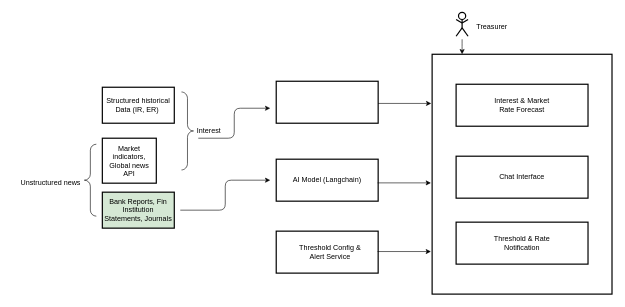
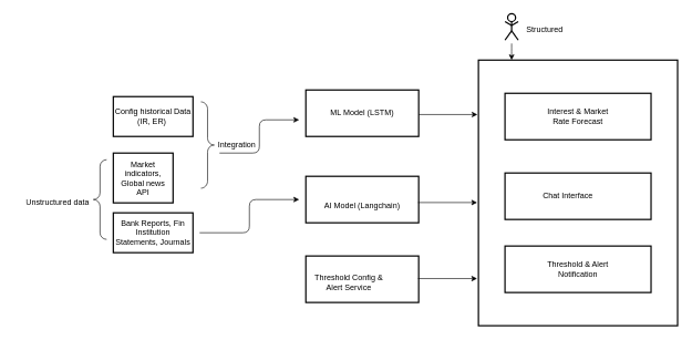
  <mxCell id="0" />
  <mxCell id="1" parent="0" />
  <mxCell id="2" value="" style="rounded=0;whiteSpace=wrap;html=1;strokeWidth=2;" vertex="1" parent="1"><mxGeometry x="720" y="90" width="300" height="400" as="geometry" /></mxCell>
  <mxCell id="3" value="" style="rounded=0;whiteSpace=wrap;html=1;strokeWidth=2;" vertex="1" parent="1"><mxGeometry x="760" y="140" width="220" height="70" as="geometry" /></mxCell>
  <mxCell id="4" value="" style="rounded=0;whiteSpace=wrap;html=1;strokeWidth=2;" vertex="1" parent="1"><mxGeometry x="760" y="260" width="220" height="70" as="geometry" /></mxCell>
  <mxCell id="5" value="" style="rounded=0;whiteSpace=wrap;html=1;strokeWidth=2;" vertex="1" parent="1"><mxGeometry x="760" y="370" width="220" height="70" as="geometry" /></mxCell>
  <mxCell id="6" value="" style="rounded=0;whiteSpace=wrap;html=1;strokeWidth=2;" vertex="1" parent="1"><mxGeometry x="460" y="135" width="170" height="70" as="geometry" /></mxCell>
  <mxCell id="7" value="" style="rounded=0;whiteSpace=wrap;html=1;strokeWidth=2;" vertex="1" parent="1"><mxGeometry x="460" y="265" width="170" height="70" as="geometry" /></mxCell>
  <mxCell id="8" value="" style="rounded=0;whiteSpace=wrap;html=1;strokeWidth=2;" vertex="1" parent="1"><mxGeometry x="460" y="385" width="170" height="70" as="geometry" /></mxCell>
- <mxCell id="9" value="Structured historical Data (IR, ER)&amp;nbsp;" style="rounded=0;whiteSpace=wrap;html=1;strokeWidth=2;" vertex="1" parent="1"><mxGeometry x="170" y="145" width="120" height="60" as="geometry" /></mxCell>
+ <mxCell id="9" value="Config historical Data (IR, ER)&amp;nbsp;" style="rounded=0;whiteSpace=wrap;html=1;strokeWidth=2;" vertex="1" parent="1"><mxGeometry x="170" y="145" width="120" height="60" as="geometry" /></mxCell>
  <mxCell id="10" value="Market indicators, Global news API" style="rounded=0;whiteSpace=wrap;html=1;strokeWidth=2;" vertex="1" parent="1"><mxGeometry x="170" y="230" width="90" height="75" as="geometry" /></mxCell>
  <mxCell id="11" value="Interest &amp;amp; Market Rate Forecast" style="text;html=1;align=center;verticalAlign=middle;whiteSpace=wrap;rounded=0;" vertex="1" parent="1"><mxGeometry x="810" y="160" width="120" height="30" as="geometry" /></mxCell>
- <mxCell id="12" value="Chat Interface" style="text;html=1;align=center;verticalAlign=middle;whiteSpace=wrap;rounded=0;" vertex="1" parent="1"><mxGeometry x="810" y="280" width="120" height="30" as="geometry" /></mxCell>
- <mxCell id="13" value="Threshold &amp;amp; Rate Notification" style="text;html=1;align=center;verticalAlign=middle;whiteSpace=wrap;rounded=0;" vertex="1" parent="1"><mxGeometry x="810" y="390" width="120" height="30" as="geometry" /></mxCell>
- <mxCell id="15" value="AI Model (Langchain)" style="text;html=1;align=center;verticalAlign=middle;whiteSpace=wrap;rounded=0;" vertex="1" parent="1"><mxGeometry x="485" y="285" width="120" height="30" as="geometry" /></mxCell>
- <mxCell id="16" value="Threshold Config &amp;amp; Alert Service" style="text;html=1;align=center;verticalAlign=middle;whiteSpace=wrap;rounded=0;" vertex="1" parent="1"><mxGeometry x="490" y="405" width="120" height="30" as="geometry" /></mxCell>
- <mxCell id="17" value="Bank Reports, Fin Institution Statements, Journals" style="rounded=0;whiteSpace=wrap;html=1;strokeWidth=2;fillColor=#d5e8d4;" vertex="1" parent="1"><mxGeometry x="170" y="320" width="120" height="60" as="geometry" /></mxCell>
+ <mxCell id="12" value="Chat Interface" style="text;html=1;align=center;verticalAlign=middle;whiteSpace=wrap;rounded=0;" vertex="1" parent="1"><mxGeometry x="795" y="280" width="120" height="30" as="geometry" /></mxCell>
+ <mxCell id="13" value="Threshold &amp;amp; Alert Notification" style="text;html=1;align=center;verticalAlign=middle;whiteSpace=wrap;rounded=0;" vertex="1" parent="1"><mxGeometry x="810" y="390" width="120" height="30" as="geometry" /></mxCell>
+ <mxCell id="14" value="ML Model (LSTM)" style="text;html=1;align=center;verticalAlign=middle;whiteSpace=wrap;rounded=0;" vertex="1" parent="1"><mxGeometry x="485" y="155" width="120" height="30" as="geometry" /></mxCell>
+ <mxCell id="15" value="AI Model (Langchain)" style="text;html=1;align=center;verticalAlign=middle;whiteSpace=wrap;rounded=0;" vertex="1" parent="1"><mxGeometry x="485" y="295" width="120" height="30" as="geometry" /></mxCell>
+ <mxCell id="16" value="Threshold Config &amp;amp; Alert Service" style="text;html=1;align=center;verticalAlign=middle;whiteSpace=wrap;rounded=0;" vertex="1" parent="1"><mxGeometry x="465" y="410" width="120" height="30" as="geometry" /></mxCell>
+ <mxCell id="17" value="Bank Reports, Fin Institution Statements, Journals" style="rounded=0;whiteSpace=wrap;html=1;strokeWidth=2;" vertex="1" parent="1"><mxGeometry x="170" y="320" width="120" height="60" as="geometry" /></mxCell>
  <mxCell id="18" value="" style="group;autosize=1;rotatable=0;editable=0;fillColor=none;strokeColor=0" vertex="1" connectable="0" parent="1"><mxGeometry x="40" y="240" width="100" height="80" as="geometry" /></mxCell>
  <mxCell id="19" value="" style="shape=stencil(1VVtb4MgEP41fDRByLbPS9v9D2ZRSRlnkE67Xz/wMBkO57plWWqMeHcPz73hSfiub0UnCaMt4XvCWMmof3p5QHkWe2fhJAd1dBGoTCutcsHKD4TuCX0kAUwJ3z2L6tRYOJtjsKEW7xRH2FMOmoJqsHKbbEZjnBVosF6B6xQvYZxOF+bjXX+HrgbjevUWCjQtsUbXcSitMwEZMPIqnk6E2qe4NfS85wVeQ+wjuoy5XxIp432LVdjKv9jIWkYie0nlsRCj6gsLTjgFJnGqhW1k4XmKWosmMfWDlN0HdRnZUvKFrx8koZWRq7x3N1IcmhRn0eD7m0xi0YmHP+pw+Yuj84/nf5HE5kf85UTxu3JDZW2I4WzNe/s02HNjG0GTGX87/PAO);whiteSpace=wrap;html=1;rotation=180;connectable=0;allowArrows=0;rotatable=1;editable=0;resizeWidth=0;" vertex="1" parent="18"><mxGeometry x="100" width="20" height="120" as="geometry" /></mxCell>
- <mxCell id="20" value="Unstructured news" style="text;html=1;autosize=1;resizeWidth=0;resizeHeight=0;connectable=0;strokeColor=none;fillColor=none;align=right;verticalAlign=middle;spacingLeft=4;spacingRight=4;overflow=hidden;rotatable=0;points=[[0,0.5],[1,0.5]];portConstraint=eastwest;" vertex="1" parent="18"><mxGeometry x="-20" y="50" width="120" height="30" as="geometry" /></mxCell>
+ <mxCell id="20" value="Unstructured data" style="text;html=1;autosize=1;resizeWidth=0;resizeHeight=0;connectable=0;strokeColor=none;fillColor=none;align=right;verticalAlign=middle;spacingLeft=4;spacingRight=4;overflow=hidden;rotatable=0;points=[[0,0.5],[1,0.5]];portConstraint=eastwest;" vertex="1" parent="18"><mxGeometry x="-20" y="50" width="120" height="30" as="geometry" /></mxCell>
  <mxCell id="21" value="" style="group;rotatable=0;editable=0;fillColor=none;strokeColor=0;resizeWidth=0" vertex="1" connectable="0" parent="1"><mxGeometry x="300" y="130" width="102" height="170" as="geometry" /></mxCell>
  <mxCell id="22" value="" style="shape=stencil(1VVtb4MgEP41fDRByLbPS9v9D2ZRSRlnkE67Xz/wMBkO57plWWqMeHcPz73hSfiub0UnCaMt4XvCWMmof3p5QHkWe2fhJAd1dBGoTCutcsHKD4TuCX0kAUwJ3z2L6tRYOJtjsKEW7xRH2FMOmoJqsHKbbEZjnBVosF6B6xQvYZxOF+bjXX+HrgbjevUWCjQtsUbXcSitMwEZMPIqnk6E2qe4NfS85wVeQ+wjuoy5XxIp432LVdjKv9jIWkYie0nlsRCj6gsLTjgFJnGqhW1k4XmKWosmMfWDlN0HdRnZUvKFrx8koZWRq7x3N1IcmhRn0eD7m0xi0YmHP+pw+Yuj84/nf5HE5kf85UTxu3JDZW2I4WzNe/s02HNjG0GTGX87/PAO);whiteSpace=wrap;html=1;;connectable=0;allowArrows=0;rotatable=1;editable=0;resizeWidth=0;" vertex="1" parent="21"><mxGeometry x="2" y="22.92" width="20" height="130" as="geometry" /></mxCell>
- <mxCell id="23" value="Interest" style="text;html=1;autosize=1;resizeWidth=0;resizeHeight=0;connectable=0;strokeColor=none;fillColor=none;align=left;verticalAlign=middle;spacingLeft=4;spacingRight=4;overflow=hidden;rotatable=0;points=[[0,0.5],[1,0.5]];portConstraint=eastwest;" vertex="1" parent="21"><mxGeometry x="22" y="72.917" width="80" height="30" as="geometry" /></mxCell>
+ <mxCell id="23" value="Integration" style="text;html=1;autosize=1;resizeWidth=0;resizeHeight=0;connectable=0;strokeColor=none;fillColor=none;align=left;verticalAlign=middle;spacingLeft=4;spacingRight=4;overflow=hidden;rotatable=0;points=[[0,0.5],[1,0.5]];portConstraint=eastwest;" vertex="1" parent="21"><mxGeometry x="22" y="72.917" width="80" height="30" as="geometry" /></mxCell>
  <mxCell id="24" value="" style="endArrow=classic;html=1;entryX=-0.005;entryY=0.205;entryDx=0;entryDy=0;entryPerimeter=0;" edge="1" parent="1" target="2"><mxGeometry width="50" height="50" relative="1" as="geometry"><mxPoint x="630" y="172" as="sourcePoint" /><mxPoint x="550" y="270" as="targetPoint" /></mxGeometry></mxCell>
  <mxCell id="25" value="" style="endArrow=classic;html=1;entryX=-0.005;entryY=0.205;entryDx=0;entryDy=0;entryPerimeter=0;" edge="1" parent="1"><mxGeometry width="50" height="50" relative="1" as="geometry"><mxPoint x="629" y="304.5" as="sourcePoint" /><mxPoint x="718" y="304.5" as="targetPoint" /></mxGeometry></mxCell>
  <mxCell id="26" value="" style="endArrow=classic;html=1;entryX=-0.005;entryY=0.205;entryDx=0;entryDy=0;entryPerimeter=0;" edge="1" parent="1"><mxGeometry width="50" height="50" relative="1" as="geometry"><mxPoint x="629" y="419" as="sourcePoint" /><mxPoint x="718" y="419" as="targetPoint" /></mxGeometry></mxCell>
  <mxCell id="27" value="" style="edgeStyle=elbowEdgeStyle;rounded=1;elbow=horizontal;endArrow=classic;html=1;endFill=1;align=left;labelBackgroundColor=none;" edge="1" parent="1"><mxGeometry width="50" height="50" relative="1" as="geometry"><mxPoint x="330" y="230" as="sourcePoint" /><mxPoint x="450" y="180" as="targetPoint" /><mxPoint x="5" as="offset" /><Array as="points" /></mxGeometry></mxCell>
  <mxCell id="28" value="" style="edgeStyle=elbowEdgeStyle;rounded=1;elbow=horizontal;endArrow=classic;html=1;endFill=1;align=left;labelBackgroundColor=none;" edge="1" parent="1"><mxGeometry width="50" height="50" relative="1" as="geometry"><mxPoint x="300" y="350" as="sourcePoint" /><mxPoint x="450" y="300" as="targetPoint" /><mxPoint x="5" as="offset" /><Array as="points" /></mxGeometry></mxCell>
  <mxCell id="29" value="" style="group;strokeWidth=2;rotatable=0;editable=0;fillColor=none;" vertex="1" connectable="0" parent="1"><mxGeometry x="760" width="20" height="40" as="geometry" y="20" /></mxCell>
  <mxCell id="30" value="" style="ellipse;strokeWidth=2;whiteSpace=wrap;html=1;deletable=0;movable=0;" vertex="1" parent="29"><mxGeometry x="4" width="12" height="12" as="geometry" /></mxCell>
  <mxCell id="31" style="edgeStyle=none;strokeWidth=2;html=1;startArrow=none;startFill=0;endArrow=none;endFill=0;jettySize=auto;orthogonalLoop=1;deletable=0;" edge="1" parent="29"><mxGeometry as="geometry"><mxPoint x="10" y="26" as="targetPoint" /><mxPoint x="10" y="12" as="sourcePoint" /></mxGeometry></mxCell>
  <mxCell id="32" style="edgeStyle=none;strokeWidth=2;html=1;startArrow=none;startFill=0;endArrow=none;endFill=0;jettySize=auto;orthogonalLoop=1;deletable=0;movable=0;" edge="1" parent="29"><mxGeometry as="geometry"><mxPoint x="20" y="12" as="targetPoint" /><mxPoint x="10" y="18" as="sourcePoint" /></mxGeometry></mxCell>
  <mxCell id="33" style="edgeStyle=none;strokeWidth=2;html=1;startArrow=none;startFill=0;endArrow=none;endFill=0;jettySize=auto;orthogonalLoop=1;deletable=0;movable=0;" edge="1" parent="29"><mxGeometry as="geometry"><mxPoint y="12" as="targetPoint" /><mxPoint x="10" y="18" as="sourcePoint" /></mxGeometry></mxCell>
  <mxCell id="34" style="edgeStyle=none;strokeWidth=2;html=1;startArrow=none;startFill=0;endArrow=none;endFill=0;jettySize=auto;orthogonalLoop=1;deletable=0;movable=0;" edge="1" parent="29"><mxGeometry as="geometry"><mxPoint y="40" as="targetPoint" /><mxPoint x="10" y="26" as="sourcePoint" /></mxGeometry></mxCell>
  <mxCell id="35" style="edgeStyle=none;strokeWidth=2;html=1;startArrow=none;startFill=0;endArrow=none;endFill=0;jettySize=auto;orthogonalLoop=1;deletable=0;movable=0;" edge="1" parent="29"><mxGeometry as="geometry"><mxPoint x="20" y="40" as="targetPoint" /><mxPoint x="10" y="26" as="sourcePoint" /></mxGeometry></mxCell>
- <mxCell id="36" value="Treasurer" style="text;html=1;align=center;verticalAlign=middle;whiteSpace=wrap;rounded=0;" vertex="1" parent="1"><mxGeometry x="760" y="30" width="120" height="30" as="geometry" /></mxCell>
+ <mxCell id="36" value="Structured" style="text;html=1;align=center;verticalAlign=middle;whiteSpace=wrap;rounded=0;" vertex="1" parent="1"><mxGeometry x="760" y="30" width="120" height="30" as="geometry" /></mxCell>
  <mxCell id="37" value="" style="edgeStyle=elbowEdgeStyle;elbow=vertical;rounded=1;endArrow=classic;html=1;endFill=1;align=center;labelBackgroundColor=none;" edge="1" parent="1"><mxGeometry width="50" height="50" relative="1" as="geometry"><mxPoint x="770" y="65" as="sourcePoint" /><mxPoint x="770" y="90" as="targetPoint" /><mxPoint y="-10" as="offset" /></mxGeometry></mxCell>
